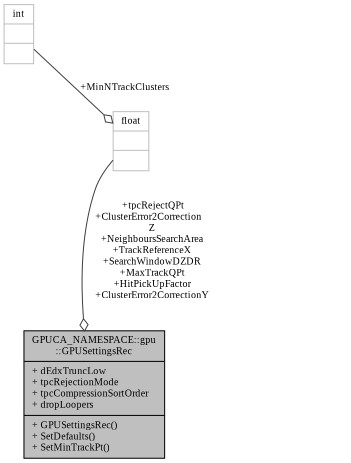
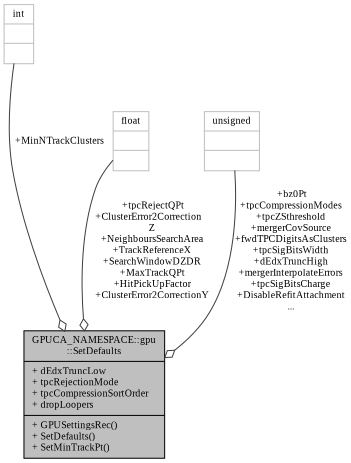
  digraph {
    fontname="Liberation Serif"
    node [color=grey75 fontname="Liberation Serif" fontsize=10 shape=record]
    edge [arrowhead=odiamond color=grey25 fontname="Liberation Serif" fontsize=10 labelfontname=Helvetica labelfontsize=10 style=solid]
-   n1 [color=black fillcolor=grey75 fontcolor=black height=0.2 label="{GPUCA_NAMESPACE::gpu\l::GPUSettingsRec\n|+ dEdxTruncLow\l+ tpcRejectionMode\l+ tpcCompressionSortOrder\l+ dropLoopers\l|+ GPUSettingsRec()\l+ SetDefaults()\l+ SetMinTrackPt()\l}" style=filled width=0.4]
+   n1 [color=black fillcolor=grey75 fontcolor=black height=0.2 label="{GPUCA_NAMESPACE::gpu\l::SetDefaults\n|+ dEdxTruncLow\l+ tpcRejectionMode\l+ tpcCompressionSortOrder\l+ dropLoopers\l|+ GPUSettingsRec()\l+ SetDefaults()\l+ SetMinTrackPt()\l}" style=filled width=0.4]
    n2 [height=0.2 label="{float\n||}" width=0.4]
    n3 [height=0.2 label="{int\n||}" width=0.4]
+   n4 [height=0.2 label="{unsigned\n||}" width=0.4]
    n2 -> n1 [label=" +tpcRejectQPt\n+ClusterError2Correction\lZ\n+NeighboursSearchArea\n+TrackReferenceX\n+SearchWindowDZDR\n+MaxTrackQPt\n+HitPickUpFactor\n+ClusterError2CorrectionY"]
-   n3 -> n2 [label=" +MinNTrackClusters"]
+   n3 -> n1 [label=" +MinNTrackClusters"]
+   n4 -> n1 [label=" +bz0Pt\n+tpcCompressionModes\n+tpcZSthreshold\n+mergerCovSource\n+fwdTPCDigitsAsClusters\n+tpcSigBitsWidth\n+dEdxTruncHigh\n+mergerInterpolateErrors\n+tpcSigBitsCharge\n+DisableRefitAttachment\n..."]
  }
